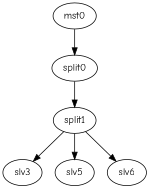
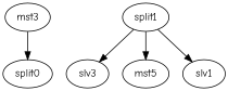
  digraph {
    fontname="Comic Neue"
    node [fontname="Comic Neue"]
    edge [fontname="Comic Neue"]
-   mst0
+   mst0 [label=mst3]
    split0
    split1
    slv3
-   slv5
-   slv6
+   slv5 [label=mst5]
+   slv6 [label=slv1]
    mst0 -> split0
-   split0 -> split1
    split1 -> slv3
    split1 -> slv5
    split1 -> slv6
  }
